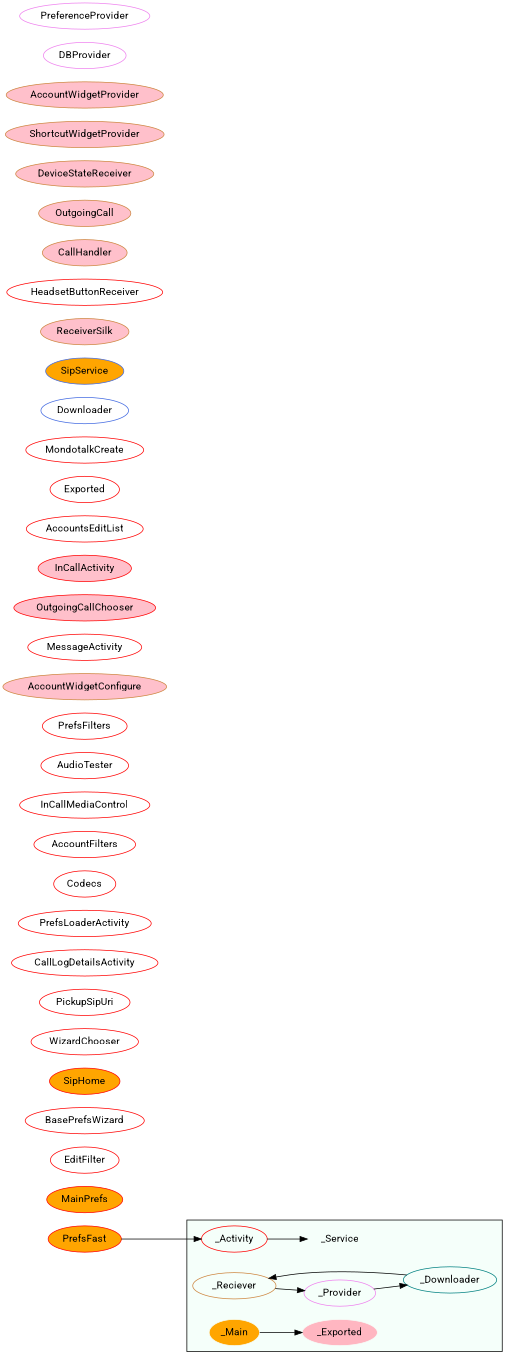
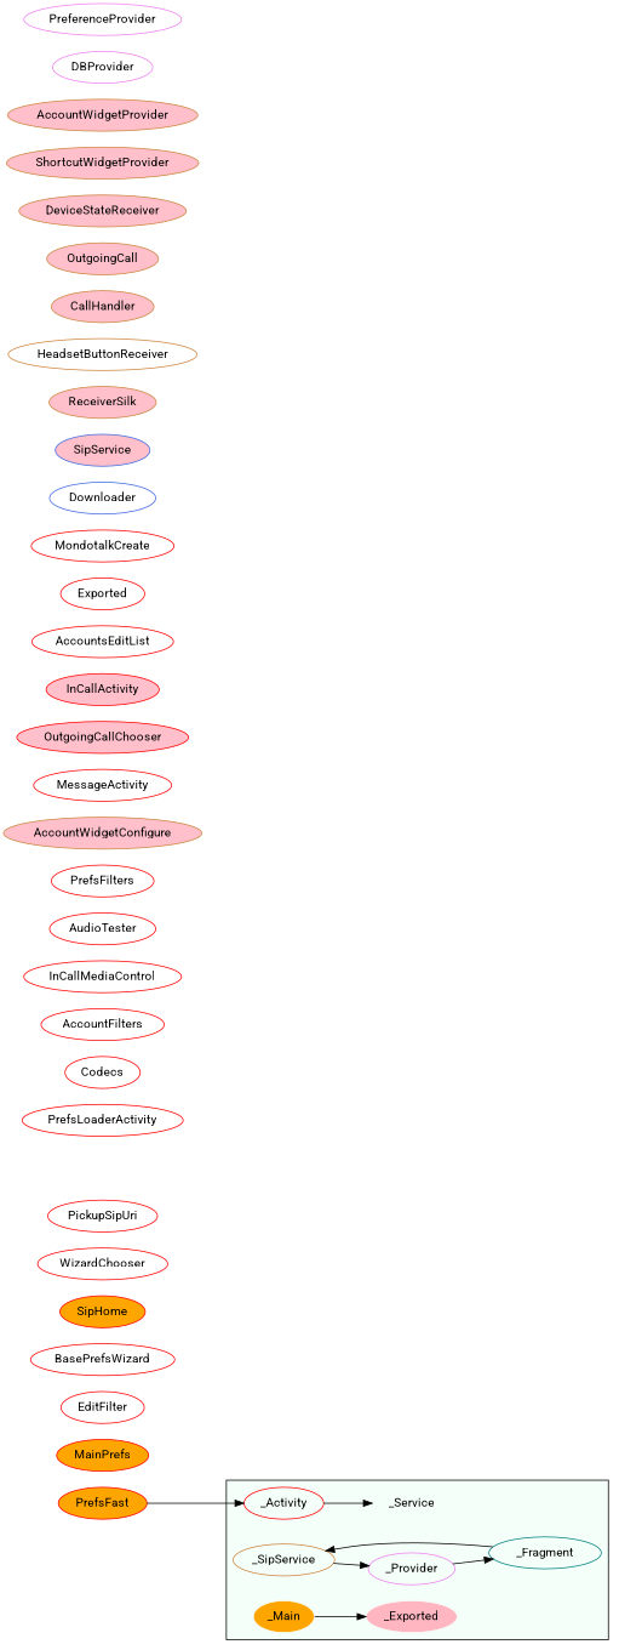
  digraph {
    fontname=Roboto
    rankdir=LR
    node [color=red fontname=Roboto]
    edge [fontname=Roboto]
    _Activity
    _Service [color=mintcream]
-   _Reciever [color=peru]
+   _Reciever [color=peru label=_SipService]
    _Provider [color=violet]
-   _Fragment [color=teal label=_Downloader]
+   _Fragment [color=teal]
    _Main [color=mintcream fillcolor=orange style=filled]
    _Exported [color=mintcream fillcolor=lightpink style=filled]
    MainPrefs [fillcolor=orange style=filled]
    PrefsFast [fillcolor=orange style=filled]
    EditFilter
    BasePrefsWizard
    SipHome [fillcolor=orange style=filled]
    WizardChooser
    PickupSipUri
-   CallLogDetailsActivity
    PrefsLoaderActivity
    Codecs
    AccountFilters
    InCallMediaControl
    AudioTester
    PrefsFilters
    AccountWidgetConfigure [color=peru fillcolor=pink style=filled]
    MessageActivity
    OutgoingCallChooser [fillcolor=pink style=filled]
    InCallActivity [fillcolor=pink style=filled]
    AccountsEditList
    n27 [label=Exported]
    MondotalkCreate
    Downloader [color=royalblue]
-   SipService [color=royalblue fillcolor=orange style=filled]
+   SipService [color=royalblue fillcolor=pink style=filled]
    ReceiverSilk [color=peru fillcolor=pink style=filled]
-   HeadsetButtonReceiver
+   HeadsetButtonReceiver [color=peru]
    CallHandler [color=peru fillcolor=pink style=filled]
    OutgoingCall [color=peru fillcolor=pink style=filled]
    DeviceStateReceiver [color=peru fillcolor=pink style=filled]
    ShortcutWidgetProvider [color=peru fillcolor=pink style=filled]
    AccountWidgetProvider [color=peru fillcolor=pink style=filled]
    DBProvider [color=violet]
    PreferenceProvider [color=violet]
    subgraph cluster_1 {
      bgcolor=mintcream
      _Activity
      _Service
      _Reciever
      _Provider
      _Fragment
      _Main
      _Exported
    }
    _Activity -> _Service
    _Reciever -> _Provider
    _Provider -> _Fragment
    _Fragment -> _Reciever
    _Main -> _Exported
    PrefsFast -> _Activity
  }
